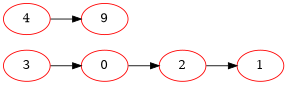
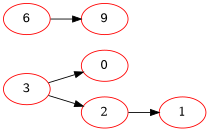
  digraph {
    rankdir=LR
    node [color=red]
    0
    2
    1
    n4 [label=9]
-   6 [label=4]
+   6
    3
-   0 -> 2
+   3 -> 2
    2 -> 1
    6 -> n4
    3 -> 0
  }
